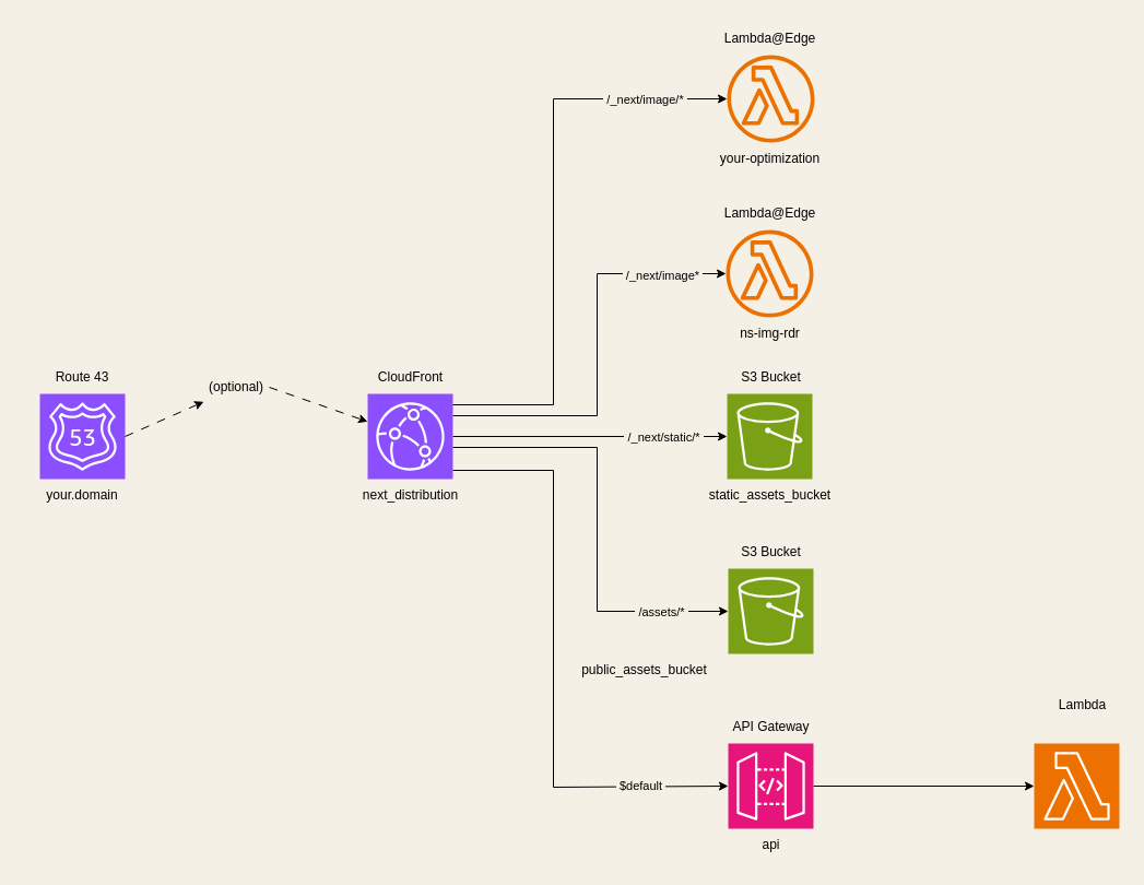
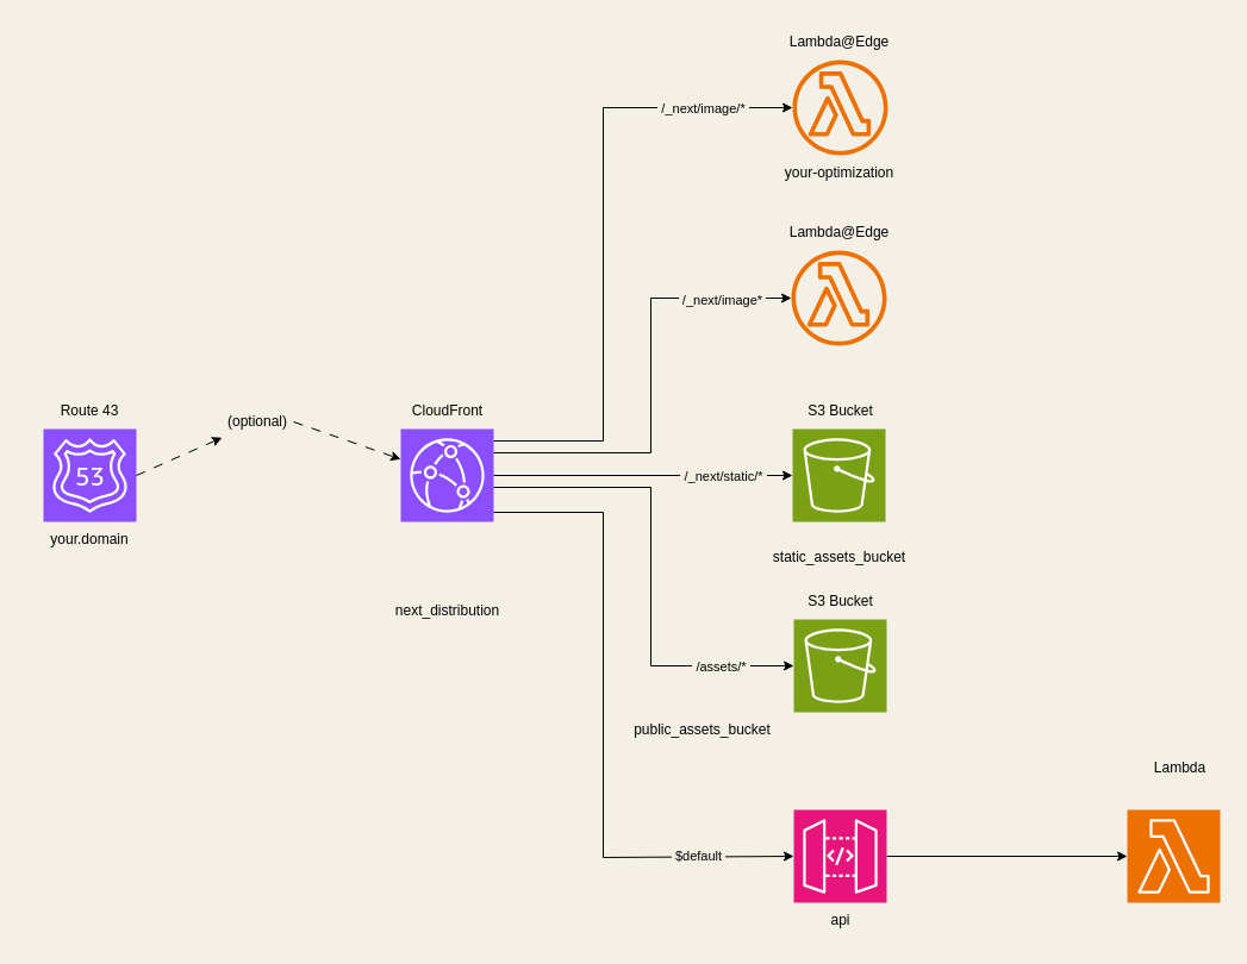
  <mxCell id="0" />
  <mxCell id="1" parent="0" />
  <mxCell id="2" value="" style="sketch=0;points=[[0,0,0],[0.25,0,0],[0.5,0,0],[0.75,0,0],[1,0,0],[0,1,0],[0.25,1,0],[0.5,1,0],[0.75,1,0],[1,1,0],[0,0.25,0],[0,0.5,0],[0,0.75,0],[1,0.25,0],[1,0.5,0],[1,0.75,0]];outlineConnect=0;fontColor=#232F3E;fillColor=#8C4FFF;strokeColor=#ffffff;dashed=0;verticalLabelPosition=bottom;verticalAlign=top;align=center;html=1;fontSize=12;fontStyle=0;aspect=fixed;shape=mxgraph.aws4.resourceIcon;resIcon=mxgraph.aws4.route_53;" parent="1" vertex="1"><mxGeometry x="36" y="360" width="78" height="78" as="geometry" /></mxCell>
  <mxCell id="3" value="" style="endArrow=classic;html=1;rounded=0;exitX=1;exitY=0.5;exitDx=0;exitDy=0;exitPerimeter=0;dashed=1;dashPattern=8 8;" parent="1" source="25" target="12" edge="1"><mxGeometry width="50" height="50" relative="1" as="geometry"><mxPoint x="556" y="610" as="sourcePoint" /><mxPoint x="266" y="413" as="targetPoint" /></mxGeometry></mxCell>
  <mxCell id="4" value="" style="edgeStyle=orthogonalEdgeStyle;rounded=0;orthogonalLoop=1;jettySize=auto;html=1;entryX=0;entryY=0.5;entryDx=0;entryDy=0;entryPerimeter=0;" parent="1" source="12" target="16" edge="1"><mxGeometry relative="1" as="geometry"><mxPoint x="416.059" y="710" as="targetPoint" /><Array as="points"><mxPoint x="506" y="430" /><mxPoint x="506" y="720" /><mxPoint x="666" y="720" /></Array></mxGeometry></mxCell>
  <mxCell id="5" value="&amp;nbsp;$default&amp;nbsp;" style="edgeLabel;html=1;align=center;verticalAlign=middle;resizable=0;points=[];labelBackgroundColor=#F4F0E6;" parent="4" vertex="1" connectable="0"><mxGeometry x="0.76" y="-1" relative="1" as="geometry"><mxPoint x="-16" y="-2" as="offset" /></mxGeometry></mxCell>
  <mxCell id="6" value="" style="edgeStyle=orthogonalEdgeStyle;rounded=0;orthogonalLoop=1;jettySize=auto;html=1;entryX=0;entryY=0.5;entryDx=0;entryDy=0;entryPerimeter=0;" parent="1" source="12" target="13" edge="1"><mxGeometry relative="1" as="geometry"><mxPoint x="375" y="541" as="targetPoint" /><Array as="points"><mxPoint x="546" y="409" /><mxPoint x="546" y="559" /></Array></mxGeometry></mxCell>
  <mxCell id="7" value="&amp;nbsp;/assets/*&amp;nbsp;" style="edgeLabel;html=1;align=center;verticalAlign=middle;resizable=0;points=[];labelBackgroundColor=#F4F0E6;" parent="6" vertex="1" connectable="0"><mxGeometry x="0.631" y="1" relative="1" as="geometry"><mxPoint x="12" y="1" as="offset" /></mxGeometry></mxCell>
  <mxCell id="8" value="" style="edgeStyle=orthogonalEdgeStyle;rounded=0;orthogonalLoop=1;jettySize=auto;html=1;entryX=0;entryY=0.5;entryDx=0;entryDy=0;entryPerimeter=0;" parent="1" source="12" target="14" edge="1"><mxGeometry relative="1" as="geometry"><mxPoint x="571" y="344.059" as="targetPoint" /></mxGeometry></mxCell>
  <mxCell id="9" value="&amp;nbsp;/_next/static/*&amp;nbsp;" style="edgeLabel;html=1;align=center;verticalAlign=middle;resizable=0;points=[];labelBackgroundColor=#F4F0E6;" parent="8" vertex="1" connectable="0"><mxGeometry x="0.546" relative="1" as="geometry"><mxPoint x="-2" as="offset" /></mxGeometry></mxCell>
  <mxCell id="10" value="" style="edgeStyle=orthogonalEdgeStyle;rounded=0;orthogonalLoop=1;jettySize=auto;html=1;" parent="1" source="12" target="18" edge="1"><mxGeometry relative="1" as="geometry"><mxPoint x="666" y="250.059" as="targetPoint" /><Array as="points"><mxPoint x="546" y="380" /><mxPoint x="546" y="250" /></Array></mxGeometry></mxCell>
  <mxCell id="11" value="&amp;nbsp;/_next/image*&amp;nbsp;" style="edgeLabel;html=1;align=center;verticalAlign=middle;resizable=0;points=[];labelBackgroundColor=#F4F0E6;" parent="10" vertex="1" connectable="0"><mxGeometry x="0.688" y="-1" relative="1" as="geometry"><mxPoint as="offset" /></mxGeometry></mxCell>
  <mxCell id="12" value="" style="sketch=0;points=[[0,0,0],[0.25,0,0],[0.5,0,0],[0.75,0,0],[1,0,0],[0,1,0],[0.25,1,0],[0.5,1,0],[0.75,1,0],[1,1,0],[0,0.25,0],[0,0.5,0],[0,0.75,0],[1,0.25,0],[1,0.5,0],[1,0.75,0]];outlineConnect=0;fontColor=#232F3E;fillColor=#8C4FFF;strokeColor=#ffffff;dashed=0;verticalLabelPosition=bottom;verticalAlign=top;align=center;html=1;fontSize=12;fontStyle=0;aspect=fixed;shape=mxgraph.aws4.resourceIcon;resIcon=mxgraph.aws4.cloudfront;" parent="1" vertex="1"><mxGeometry x="336" y="360" width="78" height="78" as="geometry" /></mxCell>
  <mxCell id="13" value="" style="sketch=0;points=[[0,0,0],[0.25,0,0],[0.5,0,0],[0.75,0,0],[1,0,0],[0,1,0],[0.25,1,0],[0.5,1,0],[0.75,1,0],[1,1,0],[0,0.25,0],[0,0.5,0],[0,0.75,0],[1,0.25,0],[1,0.5,0],[1,0.75,0]];outlineConnect=0;fontColor=#232F3E;fillColor=#7AA116;strokeColor=#ffffff;dashed=0;verticalLabelPosition=bottom;verticalAlign=top;align=center;html=1;fontSize=12;fontStyle=0;aspect=fixed;shape=mxgraph.aws4.resourceIcon;resIcon=mxgraph.aws4.s3;" parent="1" vertex="1"><mxGeometry x="666" y="520" width="78" height="78" as="geometry" /></mxCell>
  <mxCell id="14" value="" style="sketch=0;points=[[0,0,0],[0.25,0,0],[0.5,0,0],[0.75,0,0],[1,0,0],[0,1,0],[0.25,1,0],[0.5,1,0],[0.75,1,0],[1,1,0],[0,0.25,0],[0,0.5,0],[0,0.75,0],[1,0.25,0],[1,0.5,0],[1,0.75,0]];outlineConnect=0;fontColor=#232F3E;fillColor=#7AA116;strokeColor=#ffffff;dashed=0;verticalLabelPosition=bottom;verticalAlign=top;align=center;html=1;fontSize=12;fontStyle=0;aspect=fixed;shape=mxgraph.aws4.resourceIcon;resIcon=mxgraph.aws4.s3;" parent="1" vertex="1"><mxGeometry x="665" y="360" width="78" height="78" as="geometry" /></mxCell>
  <mxCell id="15" value="" style="edgeStyle=orthogonalEdgeStyle;rounded=0;orthogonalLoop=1;jettySize=auto;html=1;entryX=0;entryY=0.5;entryDx=0;entryDy=0;entryPerimeter=0;" parent="1" source="16" target="17" edge="1"><mxGeometry relative="1" as="geometry"><mxPoint x="946" y="699" as="targetPoint" /></mxGeometry></mxCell>
  <mxCell id="16" value="" style="sketch=0;points=[[0,0,0],[0.25,0,0],[0.5,0,0],[0.75,0,0],[1,0,0],[0,1,0],[0.25,1,0],[0.5,1,0],[0.75,1,0],[1,1,0],[0,0.25,0],[0,0.5,0],[0,0.75,0],[1,0.25,0],[1,0.5,0],[1,0.75,0]];outlineConnect=0;fontColor=#232F3E;fillColor=#E7157B;strokeColor=#ffffff;dashed=0;verticalLabelPosition=bottom;verticalAlign=top;align=center;html=1;fontSize=12;fontStyle=0;aspect=fixed;shape=mxgraph.aws4.resourceIcon;resIcon=mxgraph.aws4.api_gateway;" parent="1" vertex="1"><mxGeometry x="666" y="680" width="78" height="78" as="geometry" /></mxCell>
  <mxCell id="17" value="" style="sketch=0;points=[[0,0,0],[0.25,0,0],[0.5,0,0],[0.75,0,0],[1,0,0],[0,1,0],[0.25,1,0],[0.5,1,0],[0.75,1,0],[1,1,0],[0,0.25,0],[0,0.5,0],[0,0.75,0],[1,0.25,0],[1,0.5,0],[1,0.75,0]];outlineConnect=0;fontColor=#232F3E;fillColor=#ED7100;strokeColor=#ffffff;dashed=0;verticalLabelPosition=bottom;verticalAlign=top;align=center;html=1;fontSize=12;fontStyle=0;aspect=fixed;shape=mxgraph.aws4.resourceIcon;resIcon=mxgraph.aws4.lambda;" parent="1" vertex="1"><mxGeometry x="946" y="680" width="78" height="78" as="geometry" /></mxCell>
  <mxCell id="18" value="" style="sketch=0;outlineConnect=0;fontColor=#232F3E;gradientColor=none;fillColor=#ED7100;strokeColor=none;dashed=0;verticalLabelPosition=bottom;verticalAlign=top;align=center;html=1;fontSize=12;fontStyle=0;aspect=fixed;pointerEvents=1;shape=mxgraph.aws4.lambda_function;" parent="1" vertex="1"><mxGeometry x="664" y="210" width="80" height="80" as="geometry" /></mxCell>
  <mxCell id="19" value="" style="sketch=0;outlineConnect=0;fontColor=#232F3E;gradientColor=none;fillColor=#ED7100;strokeColor=none;dashed=0;verticalLabelPosition=bottom;verticalAlign=top;align=center;html=1;fontSize=12;fontStyle=0;aspect=fixed;pointerEvents=1;shape=mxgraph.aws4.lambda_function;" parent="1" vertex="1"><mxGeometry x="665" y="50" width="80" height="80" as="geometry" /></mxCell>
  <mxCell id="20" value="" style="edgeStyle=orthogonalEdgeStyle;rounded=0;orthogonalLoop=1;jettySize=auto;html=1;" parent="1" source="12" target="19" edge="1"><mxGeometry relative="1" as="geometry"><mxPoint x="416" y="370" as="sourcePoint" /><mxPoint x="646" y="90" as="targetPoint" /><Array as="points"><mxPoint x="506" y="370" /><mxPoint x="506" y="90" /></Array></mxGeometry></mxCell>
  <mxCell id="21" value="&amp;nbsp;/_next/image/*&amp;nbsp;" style="edgeLabel;html=1;align=center;verticalAlign=middle;resizable=0;points=[];labelBackgroundColor=#F4F0E6;" parent="20" vertex="1" connectable="0"><mxGeometry x="0.637" y="-4" relative="1" as="geometry"><mxPoint x="20" y="-4" as="offset" /></mxGeometry></mxCell>
  <mxCell id="22" value="Route 43" style="text;html=1;strokeColor=none;fillColor=none;align=center;verticalAlign=middle;whiteSpace=wrap;rounded=0;fontStyle=0" parent="1" vertex="1"><mxGeometry x="45" y="330" width="60" height="30" as="geometry" /></mxCell>
  <mxCell id="23" value="your.domain" style="text;html=1;strokeColor=none;fillColor=none;align=center;verticalAlign=middle;whiteSpace=wrap;rounded=0;" parent="1" vertex="1"><mxGeometry x="20" y="438" width="110" height="30" as="geometry" /></mxCell>
  <mxCell id="24" value="" style="endArrow=classic;html=1;rounded=0;exitX=1;exitY=0.5;exitDx=0;exitDy=0;exitPerimeter=0;dashed=1;dashPattern=8 8;" parent="1" source="2" target="25" edge="1"><mxGeometry width="50" height="50" relative="1" as="geometry"><mxPoint x="114" y="399" as="sourcePoint" /><mxPoint x="336" y="399" as="targetPoint" /></mxGeometry></mxCell>
  <mxCell id="25" value="(optional)" style="text;html=1;strokeColor=none;fillColor=none;align=center;verticalAlign=middle;whiteSpace=wrap;rounded=0;" parent="1" vertex="1"><mxGeometry x="186" y="339" width="60" height="30" as="geometry" /></mxCell>
  <mxCell id="26" value="Lambda" style="text;html=1;align=center;verticalAlign=middle;resizable=0;points=[];autosize=1;strokeColor=none;fillColor=none;" parent="1" vertex="1"><mxGeometry x="955" y="630" width="70" height="30" as="geometry" /></mxCell>
- <mxCell id="27" value="API Gateway" style="text;html=1;align=center;verticalAlign=middle;resizable=0;points=[];autosize=1;strokeColor=none;fillColor=none;" parent="1" vertex="1"><mxGeometry x="660" y="650" width="90" height="30" as="geometry" /></mxCell>
  <mxCell id="28" value="api" style="text;html=1;align=center;verticalAlign=middle;resizable=0;points=[];autosize=1;strokeColor=none;fillColor=none;" parent="1" vertex="1"><mxGeometry x="685" y="758" width="40" height="30" as="geometry" /></mxCell>
  <mxCell id="29" value="CloudFront" style="text;html=1;align=center;verticalAlign=middle;resizable=0;points=[];autosize=1;strokeColor=none;fillColor=none;" parent="1" vertex="1"><mxGeometry x="335" y="330" width="80" height="30" as="geometry" /></mxCell>
- <mxCell id="30" value="next_distribution" style="text;html=1;align=center;verticalAlign=middle;resizable=0;points=[];autosize=1;strokeColor=none;fillColor=none;" parent="1" vertex="1"><mxGeometry x="320" y="438" width="110" height="30" as="geometry" /></mxCell>
+ <mxCell id="30" value="next_distribution" style="text;html=1;align=center;verticalAlign=middle;resizable=0;points=[];autosize=1;strokeColor=none;fillColor=none;" parent="1" vertex="1"><mxGeometry x="320" y="498" width="110" height="30" as="geometry" /></mxCell>
  <mxCell id="31" value="Lambda@Edge" style="text;html=1;align=center;verticalAlign=middle;resizable=0;points=[];autosize=1;strokeColor=none;fillColor=none;" parent="1" vertex="1"><mxGeometry x="649" y="20" width="110" height="30" as="geometry" /></mxCell>
  <mxCell id="32" value="Lambda@Edge" style="text;html=1;align=center;verticalAlign=middle;resizable=0;points=[];autosize=1;strokeColor=none;fillColor=none;" parent="1" vertex="1"><mxGeometry x="649" y="180" width="110" height="30" as="geometry" /></mxCell>
  <mxCell id="33" value="your-optimization" style="text;html=1;align=center;verticalAlign=middle;resizable=0;points=[];autosize=1;strokeColor=none;fillColor=none;" parent="1" vertex="1"><mxGeometry x="644" y="130" width="120" height="30" as="geometry" /></mxCell>
- <mxCell id="34" value="ns-img-rdr" style="text;html=1;align=center;verticalAlign=middle;resizable=0;points=[];autosize=1;strokeColor=none;fillColor=none;" parent="1" vertex="1"><mxGeometry x="644" y="290" width="120" height="30" as="geometry" /></mxCell>
  <mxCell id="35" value="S3 Bucket" style="text;html=1;align=center;verticalAlign=middle;resizable=0;points=[];autosize=1;strokeColor=none;fillColor=none;" parent="1" vertex="1"><mxGeometry x="665" y="330" width="80" height="30" as="geometry" /></mxCell>
  <mxCell id="36" value="S3 Bucket" style="text;html=1;align=center;verticalAlign=middle;resizable=0;points=[];autosize=1;strokeColor=none;fillColor=none;" parent="1" vertex="1"><mxGeometry x="665" y="490" width="80" height="30" as="geometry" /></mxCell>
- <mxCell id="37" value="static_assets_bucket" style="text;html=1;align=center;verticalAlign=middle;resizable=0;points=[];autosize=1;strokeColor=none;fillColor=none;" parent="1" vertex="1"><mxGeometry x="639" y="438" width="130" height="30" as="geometry" /></mxCell>
+ <mxCell id="37" value="static_assets_bucket" style="text;html=1;align=center;verticalAlign=middle;resizable=0;points=[];autosize=1;strokeColor=none;fillColor=none;" parent="1" vertex="1"><mxGeometry x="639" y="453" width="130" height="30" as="geometry" /></mxCell>
  <mxCell id="38" value="public_assets_bucket" style="text;html=1;align=center;verticalAlign=middle;resizable=0;points=[];autosize=1;strokeColor=none;fillColor=none;" parent="1" vertex="1"><mxGeometry x="519" y="598" width="140" height="30" as="geometry" /></mxCell>
